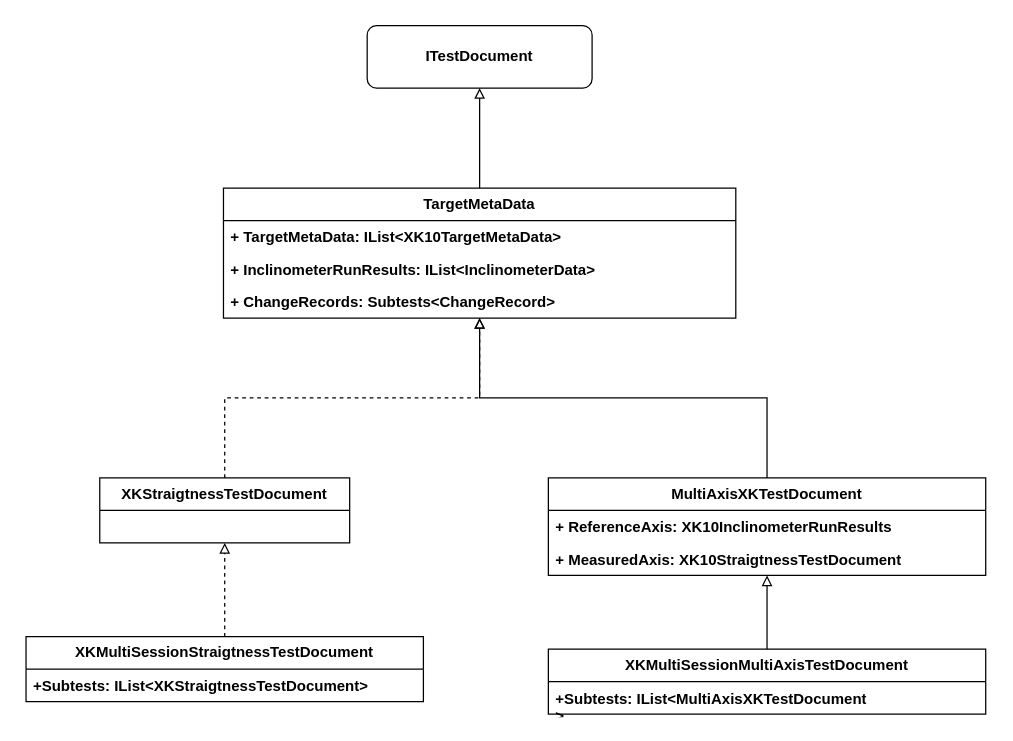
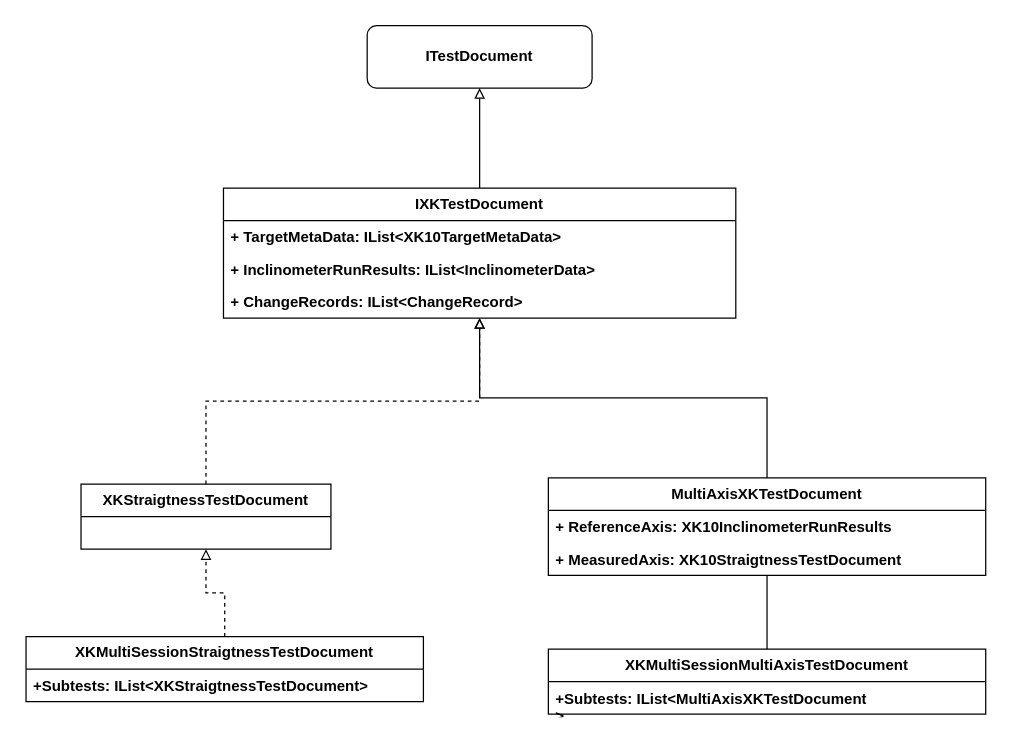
  <mxCell id="0" />
  <mxCell id="1" parent="0" />
  <mxCell id="2" value="&lt;span&gt;ITestDocument&lt;/span&gt;" style="html=1;whiteSpace=wrap;fontStyle=1;rounded=1;" parent="1" vertex="1"><mxGeometry x="293" y="20" width="180" height="50" as="geometry" /></mxCell>
  <mxCell id="3" style="edgeStyle=orthogonalEdgeStyle;rounded=0;orthogonalLoop=1;jettySize=auto;html=1;entryX=0.5;entryY=1;entryDx=0;entryDy=0;endArrow=block;endFill=0;fontStyle=1" parent="1" source="4" target="2" edge="1"><mxGeometry relative="1" as="geometry" /></mxCell>
- <mxCell id="4" value="TargetMetaData" style="swimlane;fontStyle=1;childLayout=stackLayout;horizontal=1;startSize=26;fillColor=none;horizontalStack=0;resizeParent=1;resizeParentMax=0;resizeLast=0;collapsible=1;marginBottom=0;whiteSpace=wrap;html=1;" parent="1" vertex="1"><mxGeometry x="178" y="150" width="410" height="104" as="geometry" /></mxCell>
+ <mxCell id="4" value="IXKTestDocument" style="swimlane;fontStyle=1;childLayout=stackLayout;horizontal=1;startSize=26;fillColor=none;horizontalStack=0;resizeParent=1;resizeParentMax=0;resizeLast=0;collapsible=1;marginBottom=0;whiteSpace=wrap;html=1;" parent="1" vertex="1"><mxGeometry x="178" y="150" width="410" height="104" as="geometry" /></mxCell>
  <mxCell id="5" value="+ TargetMetaData:&amp;nbsp;IList&amp;lt;XK10TargetMetaData&amp;gt;" style="text;strokeColor=none;fillColor=none;align=left;verticalAlign=top;spacingLeft=4;spacingRight=4;overflow=hidden;rotatable=0;points=[[0,0.5],[1,0.5]];portConstraint=eastwest;whiteSpace=wrap;html=1;fontStyle=1" vertex="1" parent="4"><mxGeometry y="26" width="410" height="26" as="geometry" /></mxCell>
  <mxCell id="6" value="+ InclinometerRunResults:&amp;nbsp;IList&amp;lt;InclinometerData&amp;gt;" style="text;strokeColor=none;fillColor=none;align=left;verticalAlign=top;spacingLeft=4;spacingRight=4;overflow=hidden;rotatable=0;points=[[0,0.5],[1,0.5]];portConstraint=eastwest;whiteSpace=wrap;html=1;fontStyle=1" vertex="1" parent="4"><mxGeometry y="52" width="410" height="26" as="geometry" /></mxCell>
- <mxCell id="7" value="+ ChangeRecords:&amp;nbsp;Subtests&amp;lt;ChangeRecord&amp;gt;" style="text;strokeColor=none;fillColor=none;align=left;verticalAlign=top;spacingLeft=4;spacingRight=4;overflow=hidden;rotatable=0;points=[[0,0.5],[1,0.5]];portConstraint=eastwest;whiteSpace=wrap;html=1;fontStyle=1" parent="4" vertex="1"><mxGeometry y="78" width="410" height="26" as="geometry" /></mxCell>
+ <mxCell id="7" value="+ ChangeRecords:&amp;nbsp;IList&amp;lt;ChangeRecord&amp;gt;" style="text;strokeColor=none;fillColor=none;align=left;verticalAlign=top;spacingLeft=4;spacingRight=4;overflow=hidden;rotatable=0;points=[[0,0.5],[1,0.5]];portConstraint=eastwest;whiteSpace=wrap;html=1;fontStyle=1" parent="4" vertex="1"><mxGeometry y="78" width="410" height="26" as="geometry" /></mxCell>
  <mxCell id="8" style="edgeStyle=orthogonalEdgeStyle;rounded=0;orthogonalLoop=1;jettySize=auto;html=1;endArrow=block;endFill=0;fontStyle=1;dashed=1;" edge="1" parent="1" source="9" target="4"><mxGeometry relative="1" as="geometry" /></mxCell>
- <mxCell id="9" value="XKStraigtnessTestDocument" style="swimlane;fontStyle=1;childLayout=stackLayout;horizontal=1;startSize=26;fillColor=none;horizontalStack=0;resizeParent=1;resizeParentMax=0;resizeLast=0;collapsible=1;marginBottom=0;whiteSpace=wrap;html=1;" parent="1" vertex="1"><mxGeometry x="79" y="382" width="200" height="52" as="geometry" /></mxCell>
+ <mxCell id="9" value="XKStraigtnessTestDocument" style="swimlane;fontStyle=1;childLayout=stackLayout;horizontal=1;startSize=26;fillColor=none;horizontalStack=0;resizeParent=1;resizeParentMax=0;resizeLast=0;collapsible=1;marginBottom=0;whiteSpace=wrap;html=1;" parent="1" vertex="1"><mxGeometry x="64" y="387" width="200" height="52" as="geometry" /></mxCell>
  <mxCell id="10" style="edgeStyle=orthogonalEdgeStyle;rounded=0;orthogonalLoop=1;jettySize=auto;html=1;endArrow=block;endFill=0;fontStyle=1" edge="1" parent="1" source="11" target="4"><mxGeometry relative="1" as="geometry" /></mxCell>
  <mxCell id="11" value="MultiAxisXKTestDocument" style="swimlane;fontStyle=1;childLayout=stackLayout;horizontal=1;startSize=26;fillColor=none;horizontalStack=0;resizeParent=1;resizeParentMax=0;resizeLast=0;collapsible=1;marginBottom=0;whiteSpace=wrap;html=1;" parent="1" vertex="1"><mxGeometry x="438" y="382" width="350" height="78" as="geometry" /></mxCell>
  <mxCell id="12" value="+ ReferenceAxis:&amp;nbsp;XK10InclinometerRunResults" style="text;strokeColor=none;fillColor=none;align=left;verticalAlign=top;spacingLeft=4;spacingRight=4;overflow=hidden;rotatable=0;points=[[0,0.5],[1,0.5]];portConstraint=eastwest;whiteSpace=wrap;html=1;fontStyle=1" parent="11" vertex="1"><mxGeometry y="26" width="350" height="26" as="geometry" /></mxCell>
  <mxCell id="13" value="+ MeasuredAxis:&amp;nbsp;XK10StraigtnessTestDocument" style="text;strokeColor=none;fillColor=none;align=left;verticalAlign=top;spacingLeft=4;spacingRight=4;overflow=hidden;rotatable=0;points=[[0,0.5],[1,0.5]];portConstraint=eastwest;whiteSpace=wrap;html=1;fontStyle=1" vertex="1" parent="11"><mxGeometry y="52" width="350" height="26" as="geometry" /></mxCell>
  <mxCell id="14" style="edgeStyle=orthogonalEdgeStyle;rounded=0;orthogonalLoop=1;jettySize=auto;html=1;endArrow=block;endFill=0;fontStyle=1;dashed=1;" edge="1" parent="1" source="15" target="9"><mxGeometry relative="1" as="geometry" /></mxCell>
  <mxCell id="15" value="XKMultiSessionStraigtnessTestDocument" style="swimlane;fontStyle=1;childLayout=stackLayout;horizontal=1;startSize=26;fillColor=none;horizontalStack=0;resizeParent=1;resizeParentMax=0;resizeLast=0;collapsible=1;marginBottom=0;whiteSpace=wrap;html=1;" vertex="1" parent="1"><mxGeometry x="20" y="509" width="318" height="52" as="geometry" /></mxCell>
  <mxCell id="16" value="+Subtests: IList&amp;lt;XKStraigtnessTestDocument&amp;gt;" style="text;strokeColor=none;fillColor=none;align=left;verticalAlign=top;spacingLeft=4;spacingRight=4;overflow=hidden;rotatable=0;points=[[0,0.5],[1,0.5]];portConstraint=eastwest;whiteSpace=wrap;html=1;fontStyle=1" vertex="1" parent="15"><mxGeometry y="26" width="318" height="26" as="geometry" /></mxCell>
- <mxCell id="17" style="edgeStyle=orthogonalEdgeStyle;rounded=0;orthogonalLoop=1;jettySize=auto;html=1;endArrow=block;endFill=0;" edge="1" parent="1" source="18" target="11"><mxGeometry relative="1" as="geometry" /></mxCell>
+ <mxCell id="17" style="edgeStyle=orthogonalEdgeStyle;rounded=0;orthogonalLoop=1;jettySize=auto;html=1;endArrow=none;endFill=0;" edge="1" parent="1" source="18" target="11"><mxGeometry relative="1" as="geometry" /></mxCell>
  <mxCell id="18" value="XKMultiSessionMultiAxisTestDocument" style="swimlane;fontStyle=1;childLayout=stackLayout;horizontal=1;startSize=26;fillColor=none;horizontalStack=0;resizeParent=1;resizeParentMax=0;resizeLast=0;collapsible=1;marginBottom=0;whiteSpace=wrap;html=1;" vertex="1" parent="1"><mxGeometry x="438" y="519" width="350" height="52" as="geometry" /></mxCell>
  <mxCell id="19" value="+Subtests: IList&amp;lt;MultiAxisXKTestDocument&lt;br&gt;&amp;gt;" style="text;strokeColor=none;fillColor=none;align=left;verticalAlign=top;spacingLeft=4;spacingRight=4;overflow=hidden;rotatable=0;points=[[0,0.5],[1,0.5]];portConstraint=eastwest;whiteSpace=wrap;html=1;fontStyle=1" vertex="1" parent="18"><mxGeometry y="26" width="350" height="26" as="geometry" /></mxCell>
